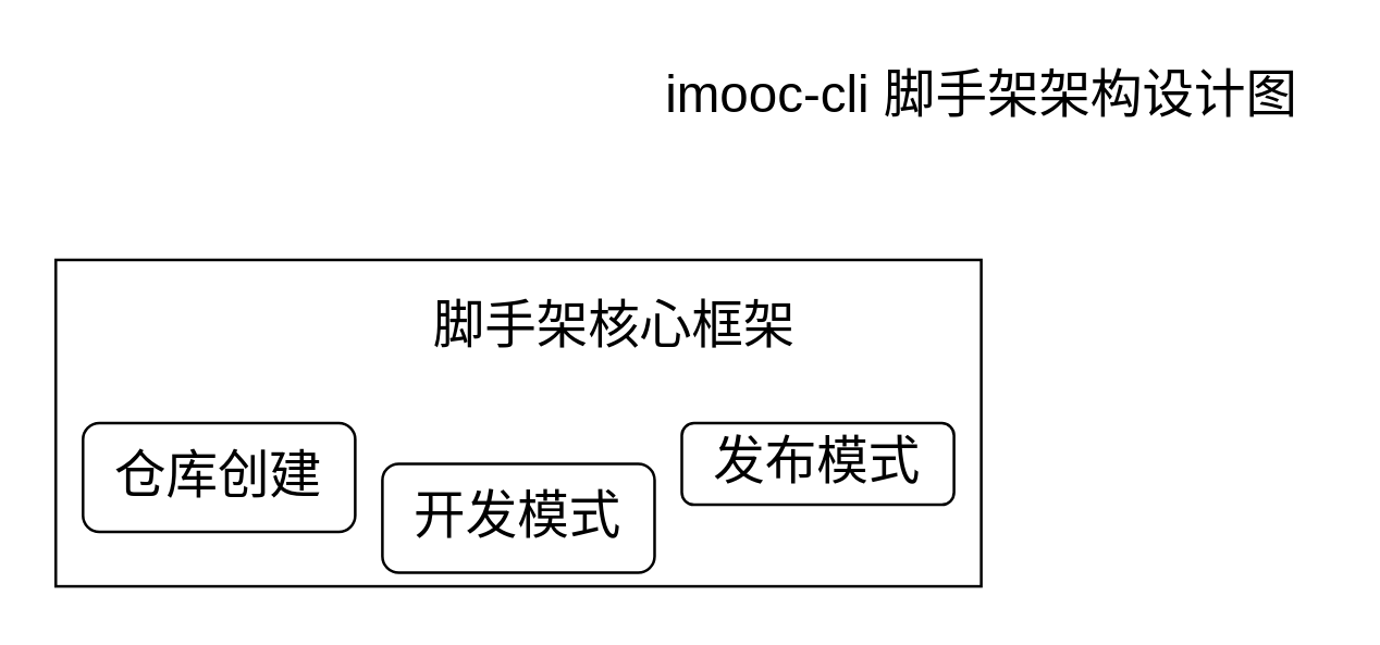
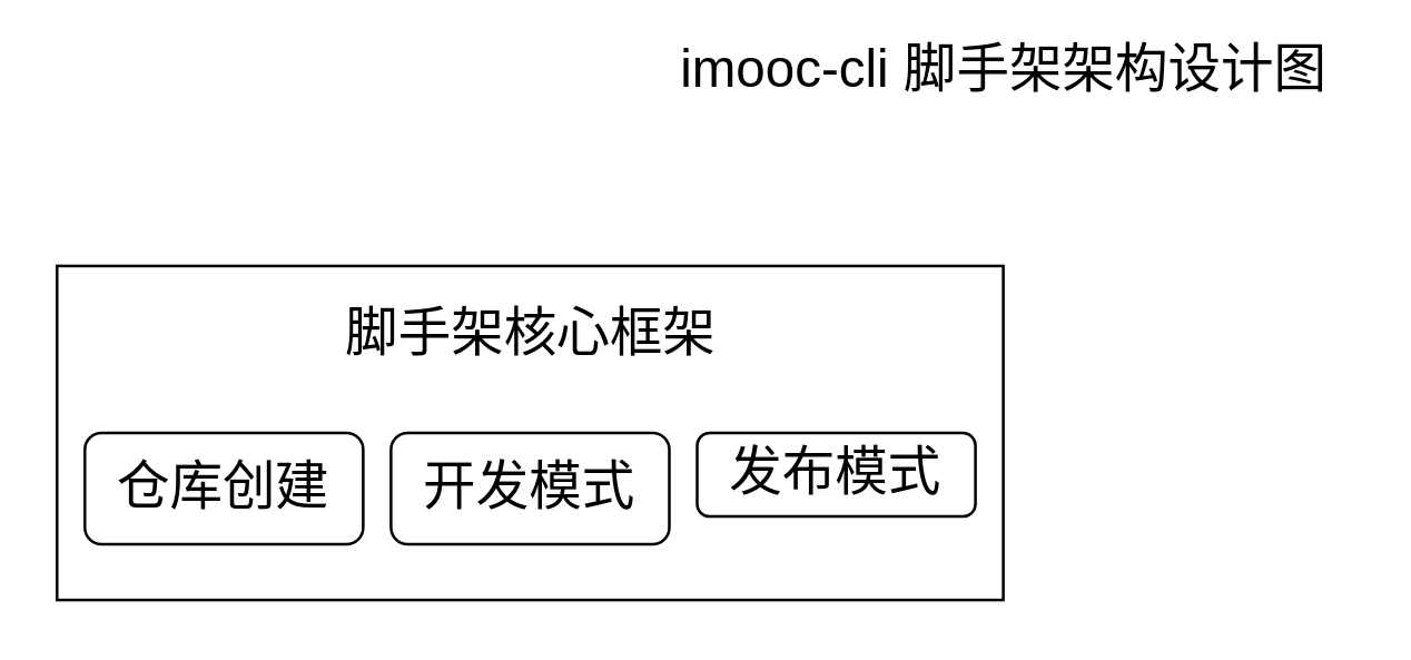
  <mxCell id="0" />
  <mxCell id="1" parent="0" />
- <mxCell id="2" value="imooc-cli 脚手架架构设计图&lt;br style=&quot;font-size: 19px;&quot;&gt;" style="text;html=1;resizable=0;autosize=1;align=center;verticalAlign=middle;points=[];fillColor=none;strokeColor=none;rounded=0;strokeWidth=1;fontSize=19;" vertex="1" parent="1"><mxGeometry x="235" y="20" width="250" height="30" as="geometry" /></mxCell>
+ <mxCell id="2" value="imooc-cli 脚手架架构设计图&lt;br style=&quot;font-size: 19px;&quot;&gt;" style="text;html=1;resizable=0;autosize=1;align=center;verticalAlign=middle;points=[];fillColor=none;strokeColor=none;rounded=0;strokeWidth=1;fontSize=19;" vertex="1" parent="1"><mxGeometry x="235" y="10" width="250" height="30" as="geometry" /></mxCell>
  <mxCell id="3" value="" style="rounded=0;whiteSpace=wrap;html=1;fontSize=19;strokeWidth=1;horizontal=1;spacingTop=0;spacingBottom=0;spacingLeft=0;align=center;" vertex="1" parent="1"><mxGeometry x="20" y="95" width="340" height="120" as="geometry" /></mxCell>
- <mxCell id="4" value="脚手架核心框架" style="text;html=1;resizable=0;autosize=1;align=center;verticalAlign=middle;points=[];fillColor=none;strokeColor=none;rounded=0;fontSize=19;" vertex="1" parent="1"><mxGeometry x="150" y="105" width="150" height="30" as="geometry" /></mxCell>
+ <mxCell id="4" value="脚手架核心框架" style="text;html=1;resizable=0;autosize=1;align=center;verticalAlign=middle;points=[];fillColor=none;strokeColor=none;rounded=0;fontSize=19;" vertex="1" parent="1"><mxGeometry x="115" y="105" width="150" height="30" as="geometry" /></mxCell>
  <mxCell id="5" value="仓库创建" style="rounded=1;whiteSpace=wrap;html=1;fontSize=19;strokeWidth=1;align=center;" vertex="1" parent="1"><mxGeometry x="30" y="155" width="100" height="40" as="geometry" /></mxCell>
- <mxCell id="6" value="开发模式" style="rounded=1;whiteSpace=wrap;html=1;fontSize=19;strokeWidth=1;align=center;" vertex="1" parent="1"><mxGeometry x="140" y="170" width="100" height="40" as="geometry" /></mxCell>
+ <mxCell id="6" value="开发模式" style="rounded=1;whiteSpace=wrap;html=1;fontSize=19;strokeWidth=1;align=center;" vertex="1" parent="1"><mxGeometry x="140" y="155" width="100" height="40" as="geometry" /></mxCell>
  <mxCell id="7" value="发布模式" style="rounded=1;whiteSpace=wrap;html=1;fontSize=19;strokeWidth=1;align=center;" vertex="1" parent="1"><mxGeometry x="250" y="155" width="100" height="30" as="geometry" /></mxCell>
